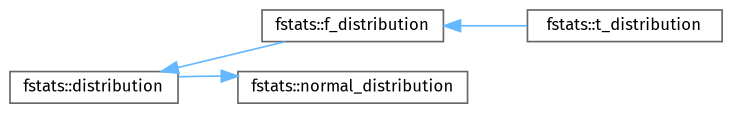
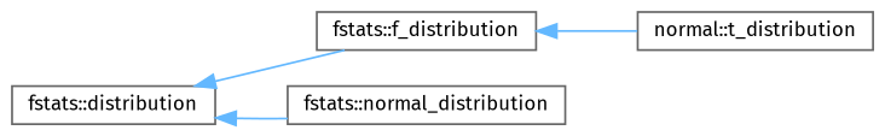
  digraph {
    fontname="Fira Sans"
    rankdir=LR
    node [color=grey40 fillcolor=white fontname="Fira Sans" fontsize=10 shape=box style=filled]
    edge [color=steelblue1 dir=back fontname="Fira Sans" fontsize=10 labelfontname=Helvetica labelfontsize=10 style=solid]
    n1 [height=0.2 label="fstats::distribution" width=0.4]
    n2 [height=0.2 label="fstats::f_distribution" width=0.4]
    n3 [height=0.2 label="fstats::normal_distribution" width=0.4]
-   n4 [height=0.2 label="fstats::t_distribution" width=0.4]
+   n4 [height=0.2 label="normal::t_distribution" width=0.4]
    n1 -> n2
-   n3 -> n1
+   n1 -> n3
    n2 -> n4
  }
